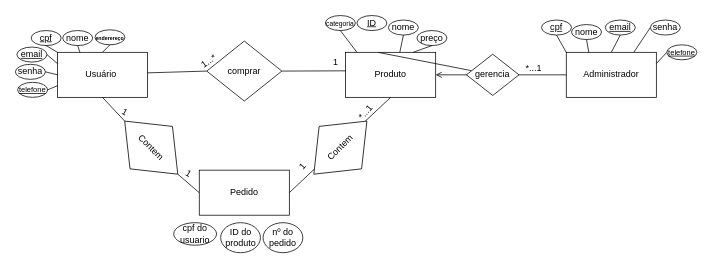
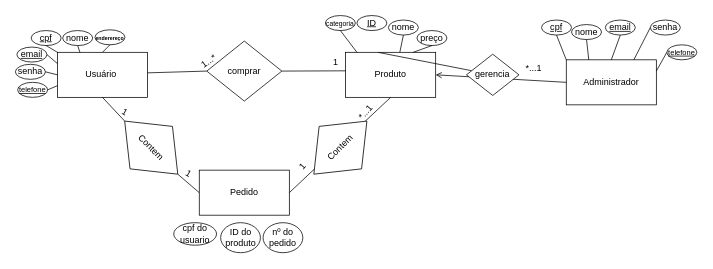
  <mxCell id="0" />
  <mxCell id="1" parent="0" />
  <mxCell id="2" value="comprar" style="rhombus;whiteSpace=wrap;html=1;" vertex="1" parent="1"><mxGeometry x="275" y="54" width="100" height="80" as="geometry" /></mxCell>
  <mxCell id="3" value="Usuário&amp;nbsp;" style="rounded=0;whiteSpace=wrap;html=1;" vertex="1" parent="1"><mxGeometry x="76" y="69" width="120" height="60" as="geometry" /></mxCell>
  <mxCell id="4" value="Produto" style="rounded=0;whiteSpace=wrap;html=1;" vertex="1" parent="1"><mxGeometry x="460" y="69" width="120" height="60" as="geometry" /></mxCell>
  <mxCell id="5" value="nome" style="ellipse;whiteSpace=wrap;html=1;" vertex="1" parent="1"><mxGeometry x="83" y="40" width="40" height="20" as="geometry" /></mxCell>
  <mxCell id="6" value="" style="endArrow=none;html=1;rounded=0;entryX=0.5;entryY=1;entryDx=0;entryDy=0;exitX=0.25;exitY=0;exitDx=0;exitDy=0;" edge="1" parent="1" source="3" target="5"><mxGeometry width="50" height="50" relative="1" as="geometry"><mxPoint x="146" y="159" as="sourcePoint" /><mxPoint x="196" y="109" as="targetPoint" /></mxGeometry></mxCell>
  <mxCell id="7" value="&lt;u&gt;cpf&lt;/u&gt;" style="ellipse;whiteSpace=wrap;html=1;" vertex="1" parent="1"><mxGeometry x="41" y="40" width="40" height="20" as="geometry" /></mxCell>
  <mxCell id="8" value="&lt;font style=&quot;font-size: 7px;&quot;&gt;&lt;b&gt;enderereço&lt;/b&gt;&lt;/font&gt;" style="ellipse;whiteSpace=wrap;html=1;" vertex="1" parent="1"><mxGeometry x="126" y="39" width="40" height="20" as="geometry" /></mxCell>
  <mxCell id="9" value="" style="endArrow=none;html=1;rounded=0;entryX=0.5;entryY=1;entryDx=0;entryDy=0;exitX=0.5;exitY=0;exitDx=0;exitDy=0;" edge="1" parent="1" source="3" target="8"><mxGeometry width="50" height="50" relative="1" as="geometry"><mxPoint x="116" y="79" as="sourcePoint" /><mxPoint x="116" y="69" as="targetPoint" /></mxGeometry></mxCell>
  <mxCell id="10" value="" style="endArrow=none;html=1;rounded=0;entryX=0.5;entryY=1;entryDx=0;entryDy=0;exitX=0;exitY=0;exitDx=0;exitDy=0;" edge="1" parent="1" source="3" target="7"><mxGeometry width="50" height="50" relative="1" as="geometry"><mxPoint x="146" y="79" as="sourcePoint" /><mxPoint x="158" y="69" as="targetPoint" /></mxGeometry></mxCell>
  <mxCell id="11" value="&lt;u&gt;email&lt;/u&gt;" style="ellipse;whiteSpace=wrap;html=1;" vertex="1" parent="1"><mxGeometry x="22" y="62" width="40" height="20" as="geometry" /></mxCell>
  <mxCell id="12" value="senha" style="ellipse;whiteSpace=wrap;html=1;" vertex="1" parent="1"><mxGeometry x="20" y="85" width="40" height="20" as="geometry" /></mxCell>
  <mxCell id="13" value="&lt;font style=&quot;font-size: 10px;&quot;&gt;&lt;u&gt;telefone&lt;/u&gt;&lt;/font&gt;" style="ellipse;whiteSpace=wrap;html=1;" vertex="1" parent="1"><mxGeometry x="23" y="109" width="40" height="20" as="geometry" /></mxCell>
  <mxCell id="14" value="" style="endArrow=none;html=1;rounded=0;entryX=1;entryY=0.5;entryDx=0;entryDy=0;exitX=0;exitY=0.25;exitDx=0;exitDy=0;" edge="1" parent="1" source="3" target="11"><mxGeometry width="50" height="50" relative="1" as="geometry"><mxPoint x="86" y="79" as="sourcePoint" /><mxPoint x="73" y="69" as="targetPoint" /></mxGeometry></mxCell>
  <mxCell id="15" value="" style="endArrow=none;html=1;rounded=0;entryX=1;entryY=0.5;entryDx=0;entryDy=0;exitX=0;exitY=0.5;exitDx=0;exitDy=0;" edge="1" parent="1" source="3" target="12"><mxGeometry width="50" height="50" relative="1" as="geometry"><mxPoint x="86" y="94" as="sourcePoint" /><mxPoint x="66" y="79" as="targetPoint" /></mxGeometry></mxCell>
  <mxCell id="16" value="" style="endArrow=none;html=1;rounded=0;entryX=1;entryY=0.5;entryDx=0;entryDy=0;exitX=0.001;exitY=0.741;exitDx=0;exitDy=0;exitPerimeter=0;" edge="1" parent="1" source="3" target="13"><mxGeometry width="50" height="50" relative="1" as="geometry"><mxPoint x="96" y="104" as="sourcePoint" /><mxPoint x="76" y="89" as="targetPoint" /></mxGeometry></mxCell>
  <mxCell id="17" value="preço" style="ellipse;whiteSpace=wrap;html=1;" vertex="1" parent="1"><mxGeometry x="555" y="40" width="40" height="20" as="geometry" /></mxCell>
  <mxCell id="18" value="&lt;u&gt;ID&lt;/u&gt;" style="ellipse;whiteSpace=wrap;html=1;" vertex="1" parent="1"><mxGeometry x="475" y="20" width="40" height="20" as="geometry" /></mxCell>
  <mxCell id="19" value="&lt;font style=&quot;font-size: 9px;&quot;&gt;categoria&lt;/font&gt;" style="ellipse;whiteSpace=wrap;html=1;" vertex="1" parent="1"><mxGeometry x="433" y="20" width="40" height="20" as="geometry" /></mxCell>
  <mxCell id="20" value="nome" style="ellipse;whiteSpace=wrap;html=1;" vertex="1" parent="1"><mxGeometry x="517" y="26" width="40" height="20" as="geometry" /></mxCell>
  <mxCell id="21" value="" style="endArrow=none;html=1;rounded=0;exitX=0.364;exitY=0.002;exitDx=0;exitDy=0;exitPerimeter=0;" edge="1" parent="1" source="4" target="55"><mxGeometry width="50" height="50" relative="1" as="geometry"><mxPoint x="370" y="29" as="sourcePoint" /><mxPoint x="391" y="19" as="targetPoint" /></mxGeometry></mxCell>
  <mxCell id="22" value="" style="endArrow=none;html=1;rounded=0;entryX=0.5;entryY=1;entryDx=0;entryDy=0;exitX=0.126;exitY=0.001;exitDx=0;exitDy=0;exitPerimeter=0;" edge="1" parent="1" source="4" target="19"><mxGeometry width="50" height="50" relative="1" as="geometry"><mxPoint x="500" y="79" as="sourcePoint" /><mxPoint x="480" y="65" as="targetPoint" /></mxGeometry></mxCell>
  <mxCell id="23" value="" style="endArrow=none;html=1;rounded=0;entryX=0.5;entryY=1;entryDx=0;entryDy=0;exitX=0.602;exitY=-0.002;exitDx=0;exitDy=0;exitPerimeter=0;" edge="1" parent="1" source="4" target="20"><mxGeometry width="50" height="50" relative="1" as="geometry"><mxPoint x="470" y="94" as="sourcePoint" /><mxPoint x="453" y="75" as="targetPoint" /></mxGeometry></mxCell>
  <mxCell id="24" value="" style="endArrow=none;html=1;rounded=0;entryX=0.5;entryY=1;entryDx=0;entryDy=0;exitX=0.75;exitY=0;exitDx=0;exitDy=0;" edge="1" parent="1" source="4" target="17"><mxGeometry width="50" height="50" relative="1" as="geometry"><mxPoint x="480" y="104" as="sourcePoint" /><mxPoint x="463" y="85" as="targetPoint" /></mxGeometry></mxCell>
- <mxCell id="25" value="Administrador" style="rounded=0;whiteSpace=wrap;html=1;" vertex="1" parent="1"><mxGeometry x="754" y="69" width="120" height="60" as="geometry" /></mxCell>
+ <mxCell id="25" value="Administrador" style="rounded=0;whiteSpace=wrap;html=1;" vertex="1" parent="1"><mxGeometry x="754" y="79" width="120" height="60" as="geometry" /></mxCell>
  <mxCell id="26" value="nome" style="ellipse;whiteSpace=wrap;html=1;" vertex="1" parent="1"><mxGeometry x="761" y="32" width="40" height="20" as="geometry" /></mxCell>
  <mxCell id="27" value="" style="endArrow=none;html=1;rounded=0;entryX=0.5;entryY=1;entryDx=0;entryDy=0;exitX=0.25;exitY=0;exitDx=0;exitDy=0;" edge="1" parent="1" source="25" target="26"><mxGeometry width="50" height="50" relative="1" as="geometry"><mxPoint x="824" y="159" as="sourcePoint" /><mxPoint x="874" y="109" as="targetPoint" /></mxGeometry></mxCell>
  <mxCell id="28" value="&lt;u&gt;cpf&lt;/u&gt;" style="ellipse;whiteSpace=wrap;html=1;" vertex="1" parent="1"><mxGeometry x="721" y="26" width="40" height="20" as="geometry" /></mxCell>
  <mxCell id="29" value="" style="endArrow=none;html=1;rounded=0;entryX=0.5;entryY=1;entryDx=0;entryDy=0;exitX=0;exitY=0;exitDx=0;exitDy=0;" edge="1" parent="1" source="25" target="28"><mxGeometry width="50" height="50" relative="1" as="geometry"><mxPoint x="824" y="79" as="sourcePoint" /><mxPoint x="836" y="69" as="targetPoint" /></mxGeometry></mxCell>
  <mxCell id="30" value="&lt;u&gt;email&lt;/u&gt;" style="ellipse;whiteSpace=wrap;html=1;" vertex="1" parent="1"><mxGeometry x="806" y="26" width="40" height="20" as="geometry" /></mxCell>
  <mxCell id="31" value="" style="endArrow=none;html=1;rounded=0;entryX=0.5;entryY=1;entryDx=0;entryDy=0;exitX=0.5;exitY=0;exitDx=0;exitDy=0;" edge="1" parent="1" source="25" target="30"><mxGeometry width="50" height="50" relative="1" as="geometry"><mxPoint x="824" y="79" as="sourcePoint" /><mxPoint x="836" y="69" as="targetPoint" /></mxGeometry></mxCell>
  <mxCell id="32" value="senha" style="ellipse;whiteSpace=wrap;html=1;" vertex="1" parent="1"><mxGeometry x="866" y="26" width="40" height="20" as="geometry" /></mxCell>
  <mxCell id="33" value="&lt;font style=&quot;font-size: 10px;&quot;&gt;&lt;u&gt;telefone&lt;/u&gt;&lt;/font&gt;" style="ellipse;whiteSpace=wrap;html=1;" vertex="1" parent="1"><mxGeometry x="888" y="59" width="40" height="20" as="geometry" /></mxCell>
  <mxCell id="34" value="" style="endArrow=none;html=1;rounded=0;entryX=0;entryY=0.5;entryDx=0;entryDy=0;exitX=0.75;exitY=0;exitDx=0;exitDy=0;" edge="1" parent="1" source="25" target="32"><mxGeometry width="50" height="50" relative="1" as="geometry"><mxPoint x="764" y="94" as="sourcePoint" /><mxPoint x="744" y="79" as="targetPoint" /></mxGeometry></mxCell>
  <mxCell id="35" value="" style="endArrow=none;html=1;rounded=0;entryX=0;entryY=0.5;entryDx=0;entryDy=0;exitX=1;exitY=0.25;exitDx=0;exitDy=0;" edge="1" parent="1" source="25" target="33"><mxGeometry width="50" height="50" relative="1" as="geometry"><mxPoint x="774" y="104" as="sourcePoint" /><mxPoint x="754" y="89" as="targetPoint" /></mxGeometry></mxCell>
  <mxCell id="36" value="" style="endArrow=none;html=1;rounded=0;fontSize=5;entryX=0;entryY=0.5;entryDx=0;entryDy=0;exitX=1.001;exitY=0.456;exitDx=0;exitDy=0;exitPerimeter=0;" edge="1" parent="1" source="3" target="2"><mxGeometry width="50" height="50" relative="1" as="geometry"><mxPoint x="170" y="169" as="sourcePoint" /><mxPoint x="220" y="119" as="targetPoint" /></mxGeometry></mxCell>
  <mxCell id="37" value="" style="endArrow=none;html=1;rounded=0;fontSize=5;entryX=0.002;entryY=0.411;entryDx=0;entryDy=0;exitX=1;exitY=0.5;exitDx=0;exitDy=0;entryPerimeter=0;" edge="1" parent="1" source="2" target="4"><mxGeometry width="50" height="50" relative="1" as="geometry"><mxPoint x="216" y="56" as="sourcePoint" /><mxPoint x="285.1" y="55.64" as="targetPoint" /></mxGeometry></mxCell>
  <mxCell id="38" value="&lt;font style=&quot;font-size: 12px;&quot;&gt;1...*&lt;/font&gt;" style="text;html=1;strokeColor=none;fillColor=none;align=center;verticalAlign=middle;whiteSpace=wrap;rounded=0;fontSize=5;rotation=-35;" vertex="1" parent="1"><mxGeometry x="248" y="66" width="60" height="30" as="geometry" /></mxCell>
  <mxCell id="39" value="&lt;span style=&quot;font-size: 12px;&quot;&gt;1&lt;/span&gt;" style="text;html=1;strokeColor=none;fillColor=none;align=center;verticalAlign=middle;whiteSpace=wrap;rounded=0;fontSize=5;rotation=0;" vertex="1" parent="1"><mxGeometry x="417" y="68" width="60" height="30" as="geometry" /></mxCell>
  <mxCell id="40" value="" style="endArrow=open;html=1;rounded=0;fontSize=5;entryX=1;entryY=0.5;entryDx=0;entryDy=0;exitX=0;exitY=0.5;exitDx=0;exitDy=0;" edge="1" parent="1" source="25" target="4"><mxGeometry width="50" height="50" relative="1" as="geometry"><mxPoint x="385" y="159" as="sourcePoint" /><mxPoint x="470.12" y="113.68" as="targetPoint" /></mxGeometry></mxCell>
  <mxCell id="41" value="&lt;font style=&quot;font-size: 12px;&quot;&gt;*...1&lt;/font&gt;" style="text;html=1;strokeColor=none;fillColor=none;align=center;verticalAlign=middle;whiteSpace=wrap;rounded=0;fontSize=5;rotation=0;" vertex="1" parent="1"><mxGeometry x="681" y="75" width="60" height="30" as="geometry" /></mxCell>
  <mxCell id="42" value="Pedido" style="rounded=0;whiteSpace=wrap;html=1;" vertex="1" parent="1"><mxGeometry x="265" y="226" width="120" height="60" as="geometry" /></mxCell>
  <mxCell id="43" value="" style="endArrow=none;html=1;rounded=0;fontSize=12;exitX=1;exitY=0.5;exitDx=0;exitDy=0;entryX=0.5;entryY=1;entryDx=0;entryDy=0;" edge="1" parent="1" source="42" target="4"><mxGeometry width="50" height="50" relative="1" as="geometry"><mxPoint x="441" y="156" as="sourcePoint" /><mxPoint x="491" y="106" as="targetPoint" /></mxGeometry></mxCell>
  <mxCell id="44" value="" style="endArrow=none;html=1;rounded=0;fontSize=12;exitX=0;exitY=0.5;exitDx=0;exitDy=0;entryX=0.5;entryY=1;entryDx=0;entryDy=0;" edge="1" parent="1" source="46" target="3"><mxGeometry width="50" height="50" relative="1" as="geometry"><mxPoint x="395" y="226" as="sourcePoint" /><mxPoint x="530" y="139" as="targetPoint" /></mxGeometry></mxCell>
  <mxCell id="45" value="&lt;font style=&quot;font-size: 12px;&quot;&gt;1&lt;/font&gt;" style="text;html=1;strokeColor=none;fillColor=none;align=center;verticalAlign=middle;whiteSpace=wrap;rounded=0;fontSize=5;rotation=30;" vertex="1" parent="1"><mxGeometry x="221" y="216" width="60" height="30" as="geometry" /></mxCell>
  <mxCell id="46" value="Contem" style="rhombus;whiteSpace=wrap;html=1;rotation=45;" vertex="1" parent="1"><mxGeometry x="151" y="156" width="100" height="80" as="geometry" /></mxCell>
  <mxCell id="47" value="Contem" style="rhombus;whiteSpace=wrap;html=1;rotation=-45;" vertex="1" parent="1"><mxGeometry x="403" y="156" width="100" height="80" as="geometry" /></mxCell>
  <mxCell id="48" value="&lt;font style=&quot;font-size: 12px;&quot;&gt;1&lt;/font&gt;" style="text;html=1;strokeColor=none;fillColor=none;align=center;verticalAlign=middle;whiteSpace=wrap;rounded=0;fontSize=5;rotation=30;" vertex="1" parent="1"><mxGeometry x="136" y="134" width="60" height="30" as="geometry" /></mxCell>
  <mxCell id="49" value="&lt;font style=&quot;font-size: 12px;&quot;&gt;1&lt;/font&gt;" style="text;html=1;strokeColor=none;fillColor=none;align=center;verticalAlign=middle;whiteSpace=wrap;rounded=0;fontSize=5;rotation=-49;" vertex="1" parent="1"><mxGeometry x="373" y="206" width="60" height="30" as="geometry" /></mxCell>
  <mxCell id="50" value="&lt;font style=&quot;font-size: 12px;&quot;&gt;*...1&lt;/font&gt;" style="text;html=1;strokeColor=none;fillColor=none;align=center;verticalAlign=middle;whiteSpace=wrap;rounded=0;fontSize=5;rotation=-49;" vertex="1" parent="1"><mxGeometry x="457" y="134" width="60" height="30" as="geometry" /></mxCell>
  <mxCell id="51" value="" style="endArrow=none;html=1;rounded=0;fontSize=12;exitX=0;exitY=0.5;exitDx=0;exitDy=0;entryX=1;entryY=0.5;entryDx=0;entryDy=0;" edge="1" parent="1" source="42" target="46"><mxGeometry width="50" height="50" relative="1" as="geometry"><mxPoint x="185.645" y="170.645" as="sourcePoint" /><mxPoint x="146" y="139" as="targetPoint" /></mxGeometry></mxCell>
  <mxCell id="52" value="cpf do usuario" style="ellipse;whiteSpace=wrap;html=1;" vertex="1" parent="1"><mxGeometry x="231" y="296" width="57" height="30" as="geometry" /></mxCell>
  <mxCell id="53" value="ID do produto" style="ellipse;whiteSpace=wrap;html=1;" vertex="1" parent="1"><mxGeometry x="293.5" y="296" width="53" height="40" as="geometry" /></mxCell>
  <mxCell id="54" value="nº do pedido" style="ellipse;whiteSpace=wrap;html=1;" vertex="1" parent="1"><mxGeometry x="350" y="296" width="53" height="40" as="geometry" /></mxCell>
  <mxCell id="55" value="gerencia" style="rhombus;whiteSpace=wrap;html=1;" vertex="1" parent="1"><mxGeometry x="621" y="71.5" width="70" height="55" as="geometry" /></mxCell>
